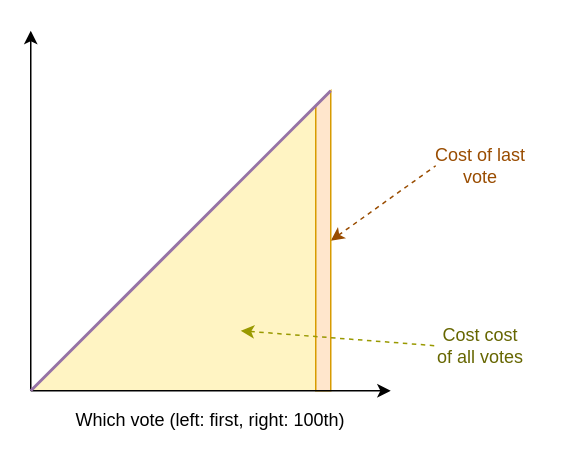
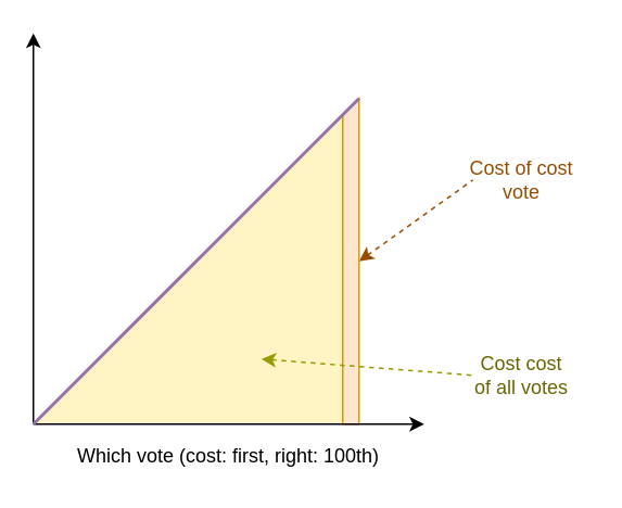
  <mxCell id="0" />
  <mxCell id="1" parent="0" />
  <mxCell id="2" value="" style="shape=card;whiteSpace=wrap;html=1;strokeColor=none;size=252;fillColor=#FFF4C3;" vertex="1" parent="1"><mxGeometry x="20" y="70" width="190" height="190" as="geometry" /></mxCell>
  <mxCell id="3" value="" style="endArrow=classic;html=1;endFill=1;" parent="1" edge="1"><mxGeometry width="50" height="50" relative="1" as="geometry"><mxPoint x="20" y="260" as="sourcePoint" /><mxPoint x="20" y="20" as="targetPoint" /></mxGeometry></mxCell>
- <mxCell id="4" value="Which vote (left: first, right: 100th)" style="text;html=1;strokeColor=none;fillColor=none;align=center;verticalAlign=middle;whiteSpace=wrap;rounded=0;" parent="1" vertex="1"><mxGeometry x="20" y="270" width="240" height="20" as="geometry" /></mxCell>
+ <mxCell id="4" value="Which vote (cost: first, right: 100th)" style="text;html=1;strokeColor=none;fillColor=none;align=center;verticalAlign=middle;whiteSpace=wrap;rounded=0;" parent="1" vertex="1"><mxGeometry x="20" y="270" width="240" height="20" as="geometry" /></mxCell>
  <mxCell id="5" value="" style="endArrow=none;dashed=1;html=1;strokeWidth=1;exitX=1;exitY=0.5;exitDx=0;exitDy=0;exitPerimeter=0;startArrow=classic;startFill=1;strokeColor=#994C00;" edge="1" parent="1" source="7"><mxGeometry width="50" height="50" relative="1" as="geometry"><mxPoint x="240" y="160" as="sourcePoint" /><mxPoint x="290" y="110" as="targetPoint" /></mxGeometry></mxCell>
- <mxCell id="6" value="&lt;font color=&quot;#994c00&quot;&gt;Cost of last vote&lt;/font&gt;" style="text;html=1;strokeColor=none;fillColor=none;align=center;verticalAlign=middle;whiteSpace=wrap;rounded=0;" vertex="1" parent="1"><mxGeometry x="280" y="100" width="80" height="20" as="geometry" /></mxCell>
+ <mxCell id="6" value="&lt;font color=&quot;#994c00&quot;&gt;Cost of cost vote&lt;/font&gt;" style="text;html=1;strokeColor=none;fillColor=none;align=center;verticalAlign=middle;whiteSpace=wrap;rounded=0;" vertex="1" parent="1"><mxGeometry x="280" y="100" width="80" height="20" as="geometry" /></mxCell>
  <mxCell id="7" value="" style="shape=card;whiteSpace=wrap;html=1;fillColor=#ffe6cc;strokeColor=#d79b00;" vertex="1" parent="1"><mxGeometry x="210" y="60" width="10" height="200" as="geometry" /></mxCell>
  <mxCell id="8" value="" style="endArrow=classic;html=1;endFill=1;" parent="1" edge="1"><mxGeometry width="50" height="50" relative="1" as="geometry"><mxPoint x="20" y="260" as="sourcePoint" /><mxPoint x="260" y="260" as="targetPoint" /></mxGeometry></mxCell>
  <mxCell id="9" value="" style="endArrow=none;html=1;fillColor=#e1d5e7;strokeColor=#9673a6;strokeWidth=2;" parent="1" edge="1"><mxGeometry width="50" height="50" relative="1" as="geometry"><mxPoint x="20" y="260" as="sourcePoint" /><mxPoint x="220" y="60" as="targetPoint" /></mxGeometry></mxCell>
  <mxCell id="10" value="" style="endArrow=none;dashed=1;html=1;strokeWidth=1;startArrow=classic;startFill=1;strokeColor=#999900;" edge="1" parent="1"><mxGeometry width="50" height="50" relative="1" as="geometry"><mxPoint x="160" y="220" as="sourcePoint" /><mxPoint x="290" y="230" as="targetPoint" /></mxGeometry></mxCell>
  <mxCell id="11" value="&lt;font color=&quot;#666600&quot;&gt;Cost cost of all votes&lt;/font&gt;" style="text;html=1;strokeColor=none;fillColor=none;align=center;verticalAlign=middle;whiteSpace=wrap;rounded=0;" vertex="1" parent="1"><mxGeometry x="290" y="220" width="60" height="20" as="geometry" /></mxCell>
